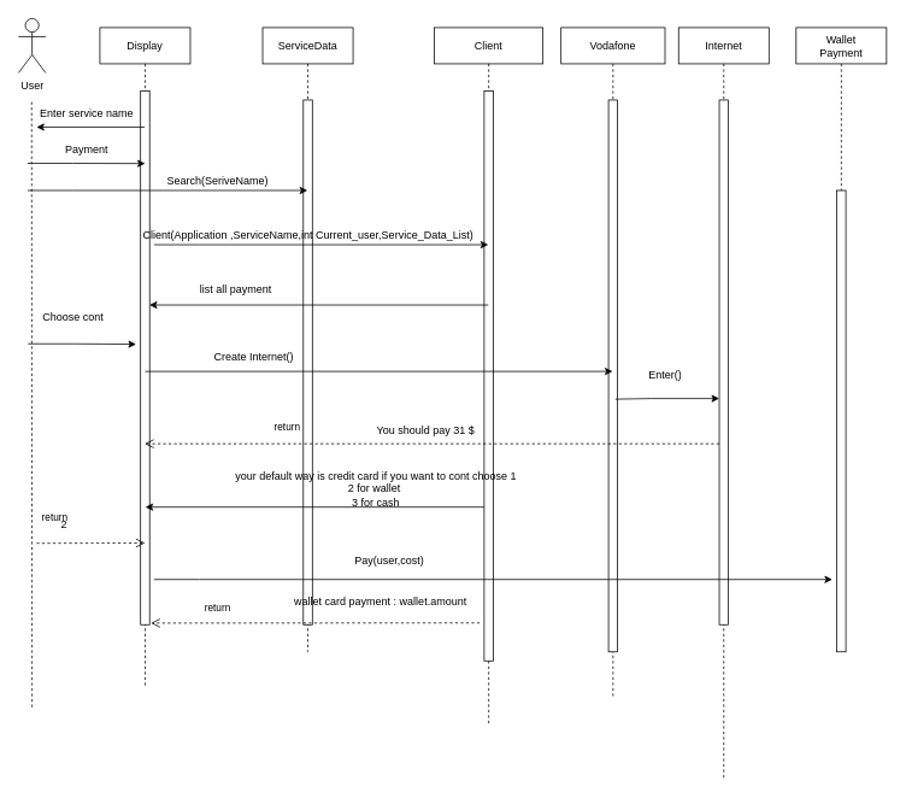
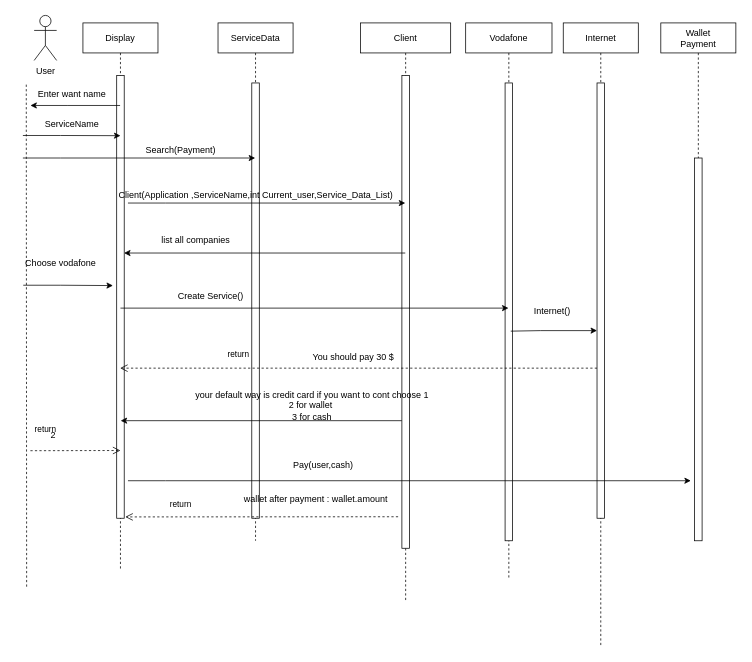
  <mxCell id="0" />
  <mxCell id="1" parent="0" />
  <mxCell id="2" value="Display" style="shape=umlLifeline;perimeter=lifelinePerimeter;container=1;collapsible=0;recursiveResize=0;rounded=0;shadow=0;strokeWidth=1;" parent="1" vertex="1"><mxGeometry x="110" y="30" width="100" height="730" as="geometry" /></mxCell>
  <mxCell id="3" value="" style="points=[];perimeter=orthogonalPerimeter;rounded=0;shadow=0;strokeWidth=1;" parent="2" vertex="1"><mxGeometry x="45" y="70" width="10" height="590" as="geometry" /></mxCell>
  <mxCell id="4" value="" style="endArrow=classic;html=1;rounded=0;" edge="1" parent="2"><mxGeometry width="50" height="50" relative="1" as="geometry"><mxPoint x="-79.5" y="349.5" as="sourcePoint" /><mxPoint x="40" y="350" as="targetPoint" /><Array as="points"><mxPoint x="-29.5" y="349.5" /></Array></mxGeometry></mxCell>
  <mxCell id="5" value="ServiceData" style="shape=umlLifeline;perimeter=lifelinePerimeter;container=1;collapsible=0;recursiveResize=0;rounded=0;shadow=0;strokeWidth=1;" parent="1" vertex="1"><mxGeometry x="290" y="30" width="100" height="690" as="geometry" /></mxCell>
  <mxCell id="6" value="" style="points=[];perimeter=orthogonalPerimeter;rounded=0;shadow=0;strokeWidth=1;" parent="5" vertex="1"><mxGeometry x="45" y="80" width="10" height="580" as="geometry" /></mxCell>
- <mxCell id="7" value="Create Internet()" style="text;html=1;align=center;verticalAlign=middle;resizable=0;points=[];autosize=1;strokeColor=none;fillColor=none;" vertex="1" parent="5"><mxGeometry x="-65" y="350" width="110" height="30" as="geometry" /></mxCell>
+ <mxCell id="7" value="Create Service()" style="text;html=1;align=center;verticalAlign=middle;resizable=0;points=[];autosize=1;strokeColor=none;fillColor=none;" vertex="1" parent="5"><mxGeometry x="-65" y="350" width="110" height="30" as="geometry" /></mxCell>
  <mxCell id="8" value="" style="endArrow=classic;html=1;rounded=0;entryX=0.98;entryY=0.401;entryDx=0;entryDy=0;entryPerimeter=0;" edge="1" parent="5"><mxGeometry width="50" height="50" relative="1" as="geometry"><mxPoint x="245" y="530.0" as="sourcePoint" /><mxPoint x="-129.7" y="530.0" as="targetPoint" /><Array as="points" /></mxGeometry></mxCell>
  <mxCell id="9" value="Client" style="shape=umlLifeline;perimeter=lifelinePerimeter;container=1;collapsible=0;recursiveResize=0;rounded=0;shadow=0;strokeWidth=1;" vertex="1" parent="1"><mxGeometry x="480" y="30" width="120" height="770" as="geometry" /></mxCell>
  <mxCell id="10" value="" style="points=[];perimeter=orthogonalPerimeter;rounded=0;shadow=0;strokeWidth=1;" vertex="1" parent="9"><mxGeometry x="55" y="70" width="10" height="630" as="geometry" /></mxCell>
  <mxCell id="11" value="Vodafone" style="shape=umlLifeline;perimeter=lifelinePerimeter;container=1;collapsible=0;recursiveResize=0;rounded=0;shadow=0;strokeWidth=1;" vertex="1" parent="1"><mxGeometry x="620" y="30" width="115" height="740" as="geometry" /></mxCell>
  <mxCell id="12" value="" style="points=[];perimeter=orthogonalPerimeter;rounded=0;shadow=0;strokeWidth=1;" vertex="1" parent="11"><mxGeometry x="52.5" y="80" width="10" height="610" as="geometry" /></mxCell>
  <mxCell id="13" value="return" style="html=1;verticalAlign=bottom;endArrow=open;dashed=1;endSize=8;rounded=0;" edge="1" parent="11" target="2"><mxGeometry x="0.503" y="-10" relative="1" as="geometry"><mxPoint x="175" y="460" as="sourcePoint" /><mxPoint x="-150.5" y="460" as="targetPoint" /><Array as="points" /><mxPoint as="offset" /></mxGeometry></mxCell>
  <mxCell id="14" value="Internet" style="shape=umlLifeline;perimeter=lifelinePerimeter;container=1;collapsible=0;recursiveResize=0;rounded=0;shadow=0;strokeWidth=1;" vertex="1" parent="1"><mxGeometry x="750" y="30" width="100" height="830" as="geometry" /></mxCell>
  <mxCell id="15" value="" style="points=[];perimeter=orthogonalPerimeter;rounded=0;shadow=0;strokeWidth=1;" vertex="1" parent="14"><mxGeometry x="45" y="80" width="10" height="580" as="geometry" /></mxCell>
  <mxCell id="16" value="" style="endArrow=classic;html=1;rounded=0;exitX=0.522;exitY=0.555;exitDx=0;exitDy=0;exitPerimeter=0;" edge="1" parent="14" source="11"><mxGeometry width="50" height="50" relative="1" as="geometry"><mxPoint x="-70" y="400" as="sourcePoint" /><mxPoint x="45" y="410" as="targetPoint" /><Array as="points"><mxPoint x="-30" y="410" /></Array></mxGeometry></mxCell>
  <mxCell id="17" value="Wallet&#10;Payment" style="shape=umlLifeline;perimeter=lifelinePerimeter;container=1;collapsible=0;recursiveResize=0;rounded=0;shadow=0;strokeWidth=1;" vertex="1" parent="1"><mxGeometry x="880" y="30" width="100" height="610" as="geometry" /></mxCell>
- <mxCell id="18" value="User" style="shape=umlActor;verticalLabelPosition=bottom;verticalAlign=top;html=1;outlineConnect=0;" vertex="1" parent="1"><mxGeometry x="20" y="20" width="30" height="60" as="geometry" /></mxCell>
+ <mxCell id="18" value="User" style="shape=umlActor;verticalLabelPosition=bottom;verticalAlign=top;html=1;outlineConnect=0;" vertex="1" parent="1"><mxGeometry x="45" y="20" width="30" height="60" as="geometry" /></mxCell>
  <mxCell id="19" value="" style="endArrow=none;dashed=1;html=1;rounded=0;" edge="1" parent="1"><mxGeometry width="50" height="50" relative="1" as="geometry"><mxPoint x="35" y="781.2" as="sourcePoint" /><mxPoint x="34.5" y="110" as="targetPoint" /></mxGeometry></mxCell>
  <mxCell id="20" value="" style="endArrow=classic;html=1;rounded=0;" edge="1" parent="1" source="2"><mxGeometry width="50" height="50" relative="1" as="geometry"><mxPoint x="40" y="140" as="sourcePoint" /><mxPoint x="40" y="140" as="targetPoint" /><Array as="points"><mxPoint x="90" y="140" /></Array></mxGeometry></mxCell>
- <mxCell id="21" value="Enter service name" style="text;html=1;align=center;verticalAlign=middle;resizable=0;points=[];autosize=1;strokeColor=none;fillColor=none;" vertex="1" parent="1"><mxGeometry x="30" y="110" width="130" height="30" as="geometry" /></mxCell>
+ <mxCell id="21" value="Enter want name" style="text;html=1;align=center;verticalAlign=middle;resizable=0;points=[];autosize=1;strokeColor=none;fillColor=none;" vertex="1" parent="1"><mxGeometry x="30" y="110" width="130" height="30" as="geometry" /></mxCell>
  <mxCell id="22" value="" style="endArrow=classic;html=1;rounded=0;entryX=0.5;entryY=0.136;entryDx=0;entryDy=0;entryPerimeter=0;" edge="1" parent="1" target="3"><mxGeometry width="50" height="50" relative="1" as="geometry"><mxPoint x="30" y="180" as="sourcePoint" /><mxPoint x="120" y="180" as="targetPoint" /><Array as="points"><mxPoint x="80" y="180" /></Array></mxGeometry></mxCell>
- <mxCell id="23" value="Payment" style="text;html=1;align=center;verticalAlign=middle;resizable=0;points=[];autosize=1;strokeColor=none;fillColor=none;" vertex="1" parent="1"><mxGeometry x="45" y="150" width="100" height="30" as="geometry" /></mxCell>
+ <mxCell id="23" value="ServiceName" style="text;html=1;align=center;verticalAlign=middle;resizable=0;points=[];autosize=1;strokeColor=none;fillColor=none;" vertex="1" parent="1"><mxGeometry x="45" y="150" width="100" height="30" as="geometry" /></mxCell>
  <mxCell id="24" value="" style="endArrow=classic;html=1;rounded=0;" edge="1" parent="1" target="5"><mxGeometry width="50" height="50" relative="1" as="geometry"><mxPoint x="30" y="210" as="sourcePoint" /><mxPoint x="120" y="210" as="targetPoint" /><Array as="points"><mxPoint x="80" y="210" /></Array></mxGeometry></mxCell>
- <mxCell id="25" value="Search(SeriveName)" style="text;html=1;align=center;verticalAlign=middle;resizable=0;points=[];autosize=1;strokeColor=none;fillColor=none;" vertex="1" parent="1"><mxGeometry x="170" y="185" width="140" height="30" as="geometry" /></mxCell>
+ <mxCell id="25" value="Search(Payment)" style="text;html=1;align=center;verticalAlign=middle;resizable=0;points=[];autosize=1;strokeColor=none;fillColor=none;" vertex="1" parent="1"><mxGeometry x="170" y="185" width="140" height="30" as="geometry" /></mxCell>
  <mxCell id="26" value="" style="endArrow=classic;html=1;rounded=0;" edge="1" parent="1" target="9"><mxGeometry width="50" height="50" relative="1" as="geometry"><mxPoint x="170" y="270" as="sourcePoint" /><mxPoint x="479.5" y="270" as="targetPoint" /><Array as="points"><mxPoint x="220" y="270" /></Array></mxGeometry></mxCell>
  <mxCell id="27" value="Client(Application ,ServiceName,int Current_user,Service_Data_List)" style="text;html=1;align=center;verticalAlign=middle;resizable=0;points=[];autosize=1;strokeColor=none;fillColor=none;" vertex="1" parent="1"><mxGeometry x="145" y="245" width="390" height="30" as="geometry" /></mxCell>
  <mxCell id="28" value="" style="endArrow=classic;html=1;rounded=0;entryX=0.98;entryY=0.401;entryDx=0;entryDy=0;entryPerimeter=0;" edge="1" parent="1" source="9" target="3"><mxGeometry width="50" height="50" relative="1" as="geometry"><mxPoint x="180" y="280" as="sourcePoint" /><mxPoint x="509.5" y="280" as="targetPoint" /><Array as="points" /></mxGeometry></mxCell>
- <mxCell id="29" value="list all payment" style="text;html=1;align=center;verticalAlign=middle;resizable=0;points=[];autosize=1;strokeColor=none;fillColor=none;" vertex="1" parent="1"><mxGeometry x="205" y="305" width="110" height="30" as="geometry" /></mxCell>
- <mxCell id="30" value="Choose cont" style="text;html=1;align=center;verticalAlign=middle;resizable=0;points=[];autosize=1;strokeColor=none;fillColor=none;" vertex="1" parent="1"><mxGeometry x="20" y="335" width="120" height="30" as="geometry" /></mxCell>
+ <mxCell id="29" value="list all companies" style="text;html=1;align=center;verticalAlign=middle;resizable=0;points=[];autosize=1;strokeColor=none;fillColor=none;" vertex="1" parent="1"><mxGeometry x="205" y="305" width="110" height="30" as="geometry" /></mxCell>
+ <mxCell id="30" value="Choose vodafone" style="text;html=1;align=center;verticalAlign=middle;resizable=0;points=[];autosize=1;strokeColor=none;fillColor=none;" vertex="1" parent="1"><mxGeometry x="20" y="335" width="120" height="30" as="geometry" /></mxCell>
  <mxCell id="31" value="" style="endArrow=classic;html=1;rounded=0;" edge="1" parent="1" target="11"><mxGeometry width="50" height="50" relative="1" as="geometry"><mxPoint x="160" y="410" as="sourcePoint" /><mxPoint x="489.5" y="410" as="targetPoint" /><Array as="points"><mxPoint x="210" y="410" /></Array></mxGeometry></mxCell>
- <mxCell id="32" value="Enter()" style="text;html=1;align=center;verticalAlign=middle;resizable=0;points=[];autosize=1;strokeColor=none;fillColor=none;" vertex="1" parent="1"><mxGeometry x="700" y="400" width="70" height="30" as="geometry" /></mxCell>
- <mxCell id="33" value="You should pay 31 $" style="text;html=1;align=center;verticalAlign=middle;resizable=0;points=[];autosize=1;strokeColor=none;fillColor=none;" vertex="1" parent="1"><mxGeometry x="405" y="460" width="130" height="30" as="geometry" /></mxCell>
+ <mxCell id="32" value="Internet()" style="text;html=1;align=center;verticalAlign=middle;resizable=0;points=[];autosize=1;strokeColor=none;fillColor=none;" vertex="1" parent="1"><mxGeometry x="700" y="400" width="70" height="30" as="geometry" /></mxCell>
+ <mxCell id="33" value="You should pay 30 $" style="text;html=1;align=center;verticalAlign=middle;resizable=0;points=[];autosize=1;strokeColor=none;fillColor=none;" vertex="1" parent="1"><mxGeometry x="405" y="460" width="130" height="30" as="geometry" /></mxCell>
  <mxCell id="34" value="your default way is credit card if you want to cont choose 1&lt;br&gt;2 for wallet&amp;nbsp;&lt;br&gt;3 for cash" style="text;html=1;align=center;verticalAlign=middle;resizable=0;points=[];autosize=1;strokeColor=none;fillColor=none;" vertex="1" parent="1"><mxGeometry x="250" y="510" width="330" height="60" as="geometry" /></mxCell>
  <mxCell id="35" value="return" style="html=1;verticalAlign=bottom;endArrow=open;dashed=1;endSize=8;rounded=0;entryX=0.5;entryY=0.847;entryDx=0;entryDy=0;entryPerimeter=0;" edge="1" parent="1" target="3"><mxGeometry x="-0.666" y="20" relative="1" as="geometry"><mxPoint x="40" y="600" as="sourcePoint" /><mxPoint x="-15.5" y="490" as="targetPoint" /><Array as="points" /><mxPoint as="offset" /></mxGeometry></mxCell>
  <mxCell id="36" value="2" style="text;html=1;align=center;verticalAlign=middle;resizable=0;points=[];autosize=1;strokeColor=none;fillColor=none;" vertex="1" parent="1"><mxGeometry x="55" y="565" width="30" height="30" as="geometry" /></mxCell>
  <mxCell id="37" value="" style="endArrow=classic;html=1;rounded=0;" edge="1" parent="1"><mxGeometry width="50" height="50" relative="1" as="geometry"><mxPoint x="170" y="640" as="sourcePoint" /><mxPoint x="920" y="640" as="targetPoint" /><Array as="points"><mxPoint x="220" y="640" /></Array></mxGeometry></mxCell>
  <mxCell id="38" value="" style="points=[];perimeter=orthogonalPerimeter;rounded=0;shadow=0;strokeWidth=1;" vertex="1" parent="1"><mxGeometry x="925" y="210" width="10" height="510" as="geometry" /></mxCell>
- <mxCell id="39" value="Pay(user,cost)" style="text;html=1;align=center;verticalAlign=middle;resizable=0;points=[];autosize=1;strokeColor=none;fillColor=none;" vertex="1" parent="1"><mxGeometry x="380" y="605" width="100" height="30" as="geometry" /></mxCell>
+ <mxCell id="39" value="Pay(user,cash)" style="text;html=1;align=center;verticalAlign=middle;resizable=0;points=[];autosize=1;strokeColor=none;fillColor=none;" vertex="1" parent="1"><mxGeometry x="380" y="605" width="100" height="30" as="geometry" /></mxCell>
  <mxCell id="40" value="return" style="html=1;verticalAlign=bottom;endArrow=open;dashed=1;endSize=8;rounded=0;entryX=1.14;entryY=0.997;entryDx=0;entryDy=0;entryPerimeter=0;" edge="1" parent="1" target="3"><mxGeometry x="0.594" y="-8" relative="1" as="geometry"><mxPoint x="530" y="688" as="sourcePoint" /><mxPoint x="480" y="690" as="targetPoint" /><Array as="points" /><mxPoint as="offset" /></mxGeometry></mxCell>
- <mxCell id="41" value="wallet card payment : wallet.amount" style="text;html=1;align=center;verticalAlign=middle;resizable=0;points=[];autosize=1;strokeColor=none;fillColor=none;" vertex="1" parent="1"><mxGeometry x="315" y="650" width="210" height="30" as="geometry" /></mxCell>
+ <mxCell id="41" value="wallet after payment : wallet.amount" style="text;html=1;align=center;verticalAlign=middle;resizable=0;points=[];autosize=1;strokeColor=none;fillColor=none;" vertex="1" parent="1"><mxGeometry x="315" y="650" width="210" height="30" as="geometry" /></mxCell>
